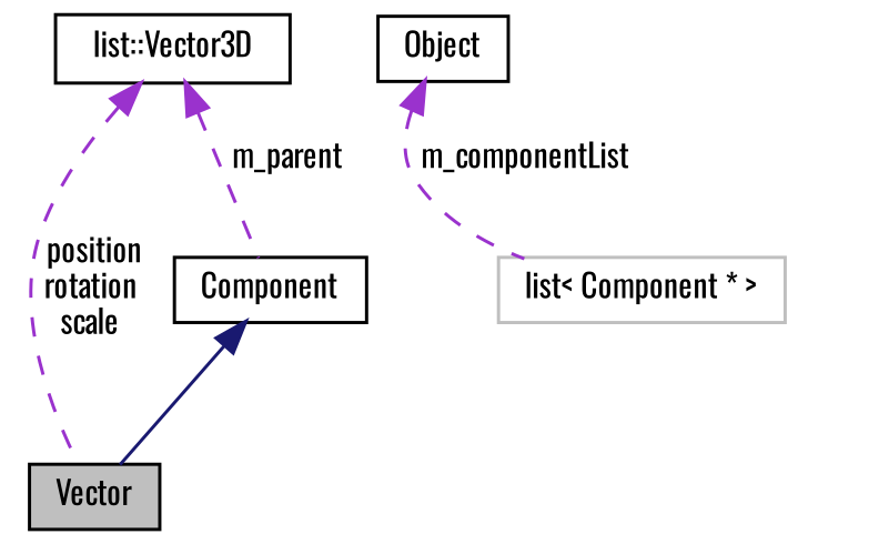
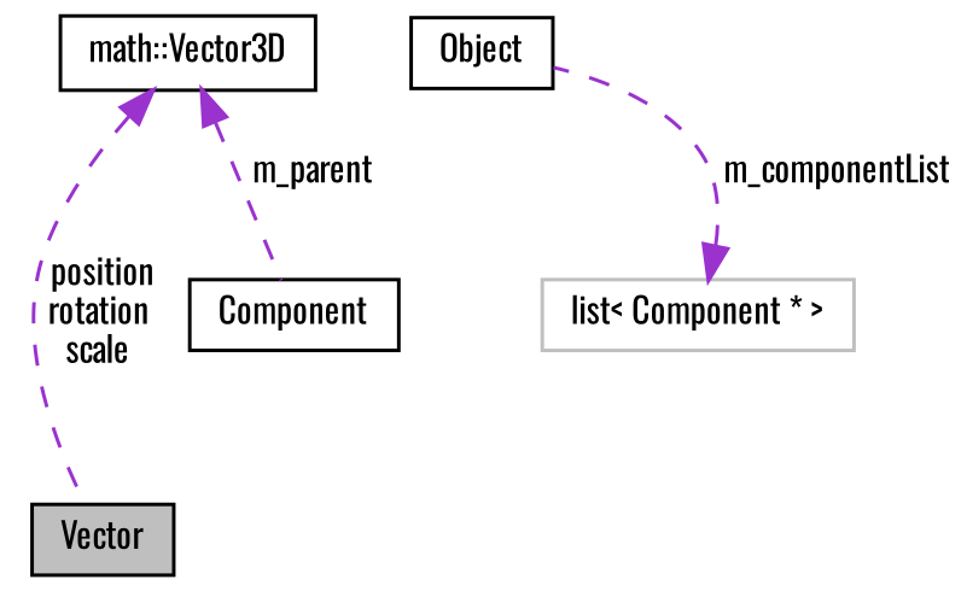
  digraph {
    fontname=Oswald
    node [color=black fillcolor=white fontname=Oswald fontsize=10 shape=record style=filled]
    edge [color=darkorchid3 dir=back fontname=Oswald fontsize=10 labelfontname=Helvetica labelfontsize=10 style=dashed]
    n1 [fillcolor=grey75 fontcolor=black height=0.2 label=Vector width=0.4]
    n2 [height=0.2 label=Component width=0.4]
    n3 [height=0.2 label=Object width=0.4]
    n4 [color=grey75 height=0.2 label="list\< Component * \>" width=0.4]
-   n5 [height=0.2 label="list::Vector3D" width=0.4]
-   n2 -> n1 [color=midnightblue style=solid]
-   n3 -> n4 [label=" m_componentList"]
+   n5 [height=0.2 label="math::Vector3D" width=0.4]
+   n4 -> n3 [label=" m_componentList"]
    n5 -> n1 [label=" position\nrotation\nscale"]
    n5 -> n2 [label=" m_parent"]
  }
